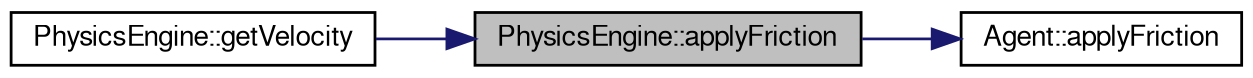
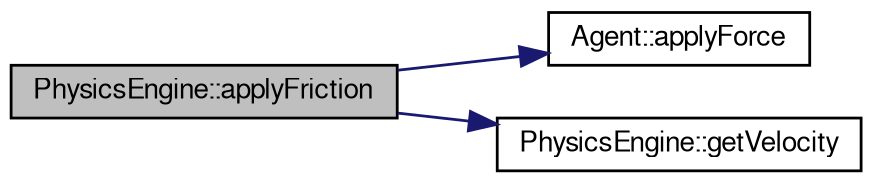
  digraph {
    rankdir=LR
    node [color=black fillcolor=white fontname=FreeSans fontsize=10 shape=record style=filled]
    edge [color=midnightblue fontname=FreeSans fontsize=10 labelfontname=FreeSans labelfontsize=10 style=solid]
    n1 [fillcolor=grey75 fontcolor=black height=0.2 label="PhysicsEngine::applyFriction" width=0.4]
-   n2 [height=0.2 label="Agent::applyFriction" width=0.4]
+   n2 [height=0.2 label="Agent::applyForce" width=0.4]
    n3 [height=0.2 label="PhysicsEngine::getVelocity" width=0.4]
    n1 -> n2
-   n3 -> n1
+   n1 -> n3
  }
